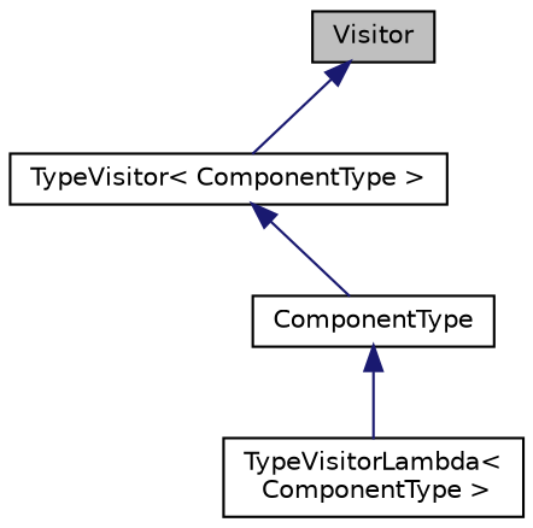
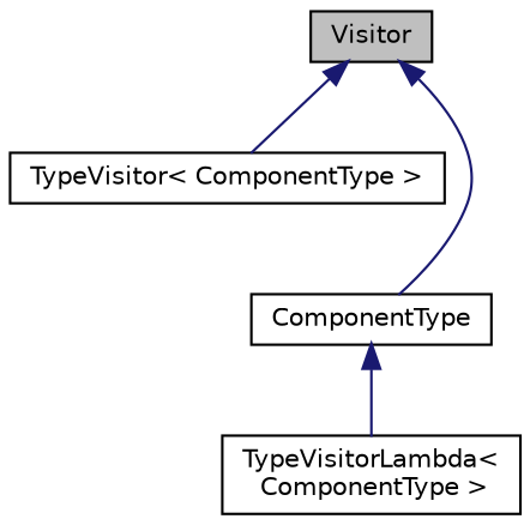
  digraph {
    node [color=black fillcolor=white fontname=Helvetica fontsize=10 shape=record style=filled]
    edge [color=midnightblue dir=back fontname=Helvetica fontsize=10 labelfontname=Helvetica labelfontsize=10 style=solid]
    n1 [fillcolor=grey75 fontcolor=black height=0.2 label=Visitor width=0.4]
    n2 [height=0.2 label="TypeVisitor\< ComponentType \>" width=0.4]
    n3 [height=0.2 label=ComponentType width=0.4]
    n4 [height=0.2 label="TypeVisitorLambda\<\l ComponentType \>" width=0.4]
    n1 -> n2
-   n2 -> n3
+   n1 -> n3
    n3 -> n4
  }
